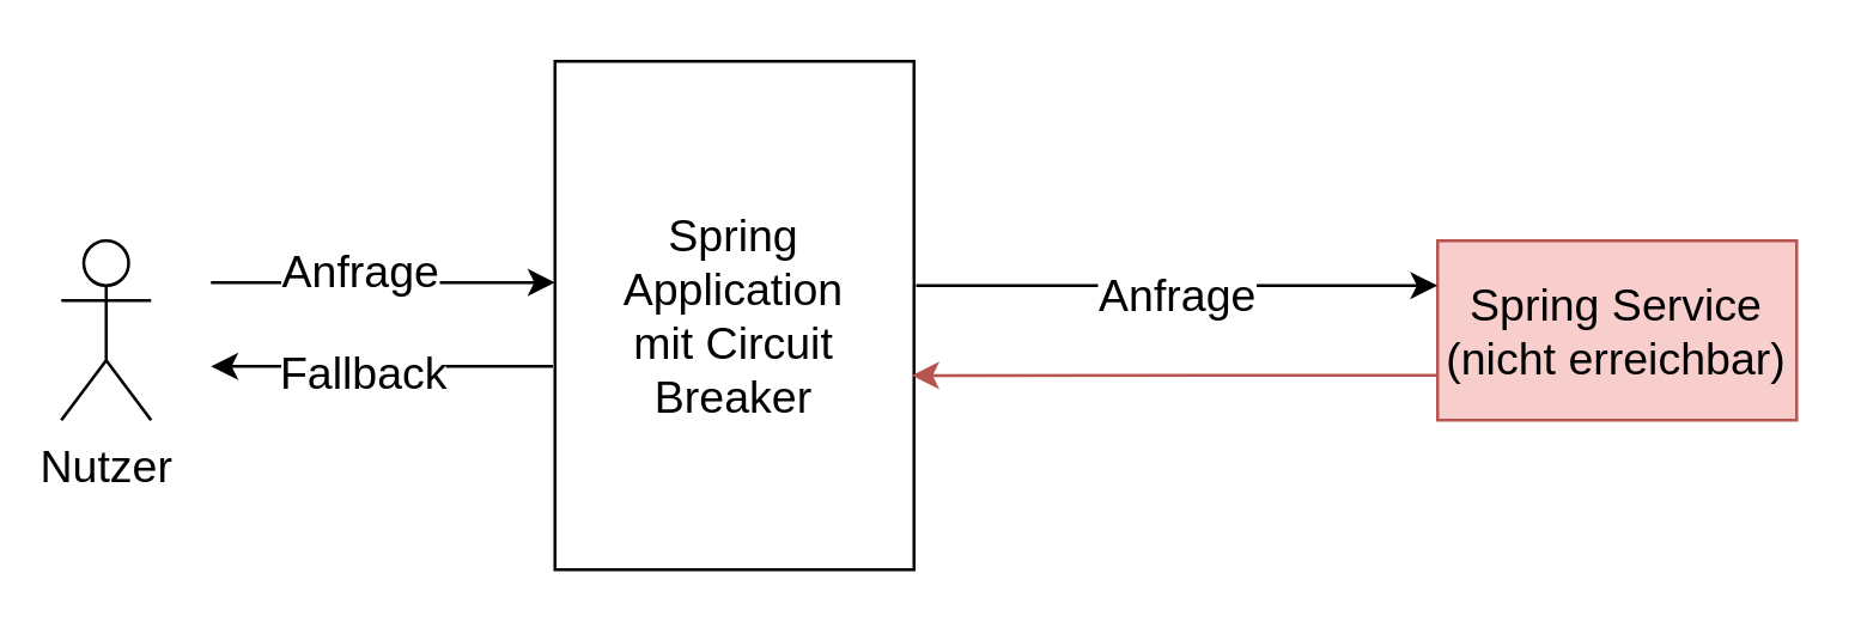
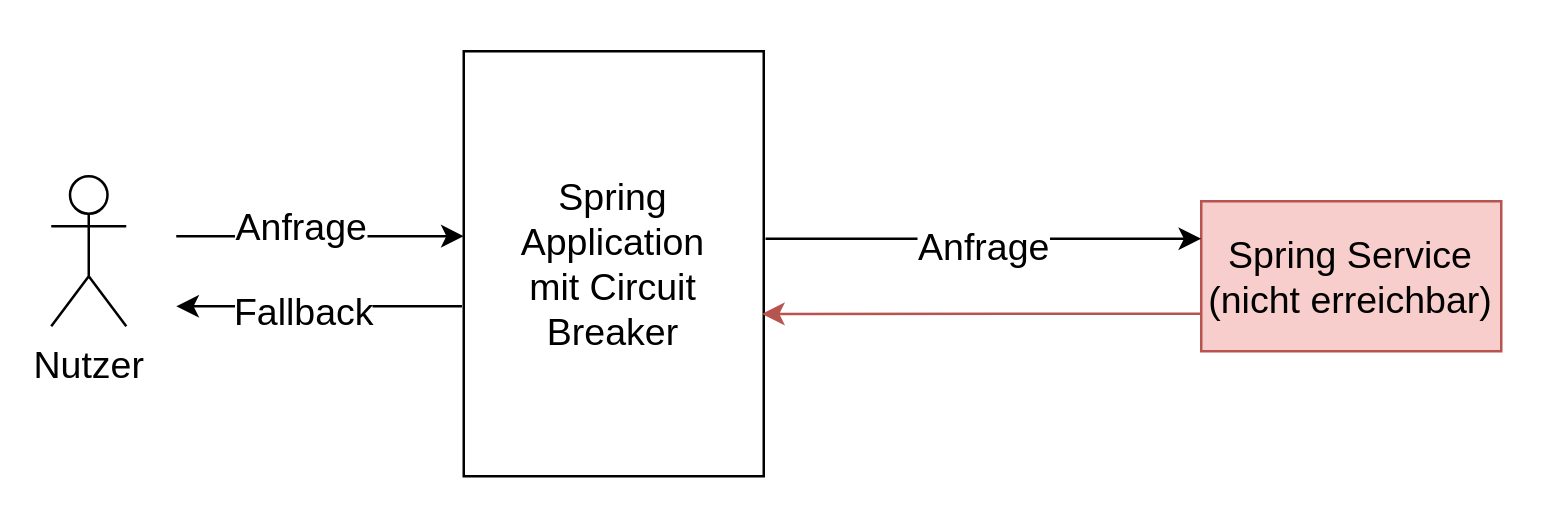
  <mxCell id="0" />
  <mxCell id="1" parent="0" />
  <mxCell id="2" value="&lt;div style=&quot;font-size: 15px;&quot;&gt;Spring Service&lt;/div&gt;&lt;div style=&quot;font-size: 15px;&quot;&gt;(nicht erreichbar)&lt;br style=&quot;font-size: 15px;&quot;&gt;&lt;/div&gt;" style="rounded=0;whiteSpace=wrap;html=1;fillColor=#f8cecc;strokeColor=#b85450;fontSize=15;" vertex="1" parent="1"><mxGeometry x="480" y="80" width="120" height="60" as="geometry" /></mxCell>
  <mxCell id="3" value="&lt;div style=&quot;font-size: 15px;&quot;&gt;Spring Application&lt;/div&gt;&lt;div style=&quot;font-size: 15px;&quot;&gt;mit Circuit Breaker&lt;br style=&quot;font-size: 15px;&quot;&gt;&lt;/div&gt;" style="rounded=0;whiteSpace=wrap;html=1;fontSize=15;" vertex="1" parent="1"><mxGeometry x="185" y="20" width="120" height="170" as="geometry" /></mxCell>
  <mxCell id="4" value="" style="endArrow=classic;html=1;rounded=0;entryX=0;entryY=0.25;entryDx=0;entryDy=0;exitX=1.006;exitY=0.441;exitDx=0;exitDy=0;exitPerimeter=0;fontSize=15;" edge="1" parent="1" source="3" target="2"><mxGeometry width="50" height="50" relative="1" as="geometry"><mxPoint x="320" y="110" as="sourcePoint" /><mxPoint x="370" y="60" as="targetPoint" /></mxGeometry></mxCell>
  <mxCell id="5" value="Anfrage" style="edgeLabel;html=1;align=center;verticalAlign=middle;resizable=0;points=[];fontSize=15;" vertex="1" connectable="0" parent="4"><mxGeometry x="-0.088" y="-3" relative="1" as="geometry"><mxPoint x="8" as="offset" /></mxGeometry></mxCell>
  <mxCell id="6" value="" style="endArrow=classic;html=1;rounded=0;exitX=0;exitY=0.75;exitDx=0;exitDy=0;fillColor=#f8cecc;strokeColor=#b85450;fontSize=15;entryX=0.994;entryY=0.618;entryDx=0;entryDy=0;entryPerimeter=0;" edge="1" parent="1" source="2" target="3"><mxGeometry width="50" height="50" relative="1" as="geometry"><mxPoint x="320" y="110" as="sourcePoint" /><mxPoint x="360" y="125" as="targetPoint" /></mxGeometry></mxCell>
  <mxCell id="7" value="" style="endArrow=classic;html=1;rounded=0;fontSize=15;entryX=0;entryY=0.435;entryDx=0;entryDy=0;entryPerimeter=0;" edge="1" parent="1" target="3"><mxGeometry width="50" height="50" relative="1" as="geometry"><mxPoint x="70" y="94" as="sourcePoint" /><mxPoint x="257" y="190" as="targetPoint" /></mxGeometry></mxCell>
  <mxCell id="8" value="Anfrage" style="edgeLabel;html=1;align=center;verticalAlign=middle;resizable=0;points=[];fontSize=15;" vertex="1" connectable="0" parent="7"><mxGeometry x="0.075" y="1" relative="1" as="geometry"><mxPoint x="-12" y="-3" as="offset" /></mxGeometry></mxCell>
  <mxCell id="9" value="" style="endArrow=classic;html=1;rounded=0;exitX=-0.006;exitY=0.6;exitDx=0;exitDy=0;exitPerimeter=0;fontSize=15;" edge="1" parent="1" source="3"><mxGeometry width="50" height="50" relative="1" as="geometry"><mxPoint x="320" y="110" as="sourcePoint" /><mxPoint x="70" y="122" as="targetPoint" /></mxGeometry></mxCell>
  <mxCell id="10" value="Fallback" style="edgeLabel;html=1;align=center;verticalAlign=middle;resizable=0;points=[];fontSize=15;" vertex="1" connectable="0" parent="9"><mxGeometry x="0.037" y="2" relative="1" as="geometry"><mxPoint x="-5" y="-1" as="offset" /></mxGeometry></mxCell>
- <mxCell id="11" value="&lt;div style=&quot;font-size: 13px;&quot;&gt;&lt;font style=&quot;font-size: 15px;&quot;&gt;Nutzer&lt;/font&gt;&lt;/div&gt;" style="shape=umlActor;verticalLabelPosition=bottom;verticalAlign=top;html=1;outlineConnect=0;" vertex="1" parent="1"><mxGeometry x="20" y="80" width="30" height="60" as="geometry" /></mxCell>
+ <mxCell id="11" value="&lt;div style=&quot;font-size: 13px;&quot;&gt;&lt;font style=&quot;font-size: 15px;&quot;&gt;Nutzer&lt;/font&gt;&lt;/div&gt;" style="shape=umlActor;verticalLabelPosition=bottom;verticalAlign=top;html=1;outlineConnect=0;" vertex="1" parent="1"><mxGeometry x="20" y="70" width="30" height="60" as="geometry" /></mxCell>
